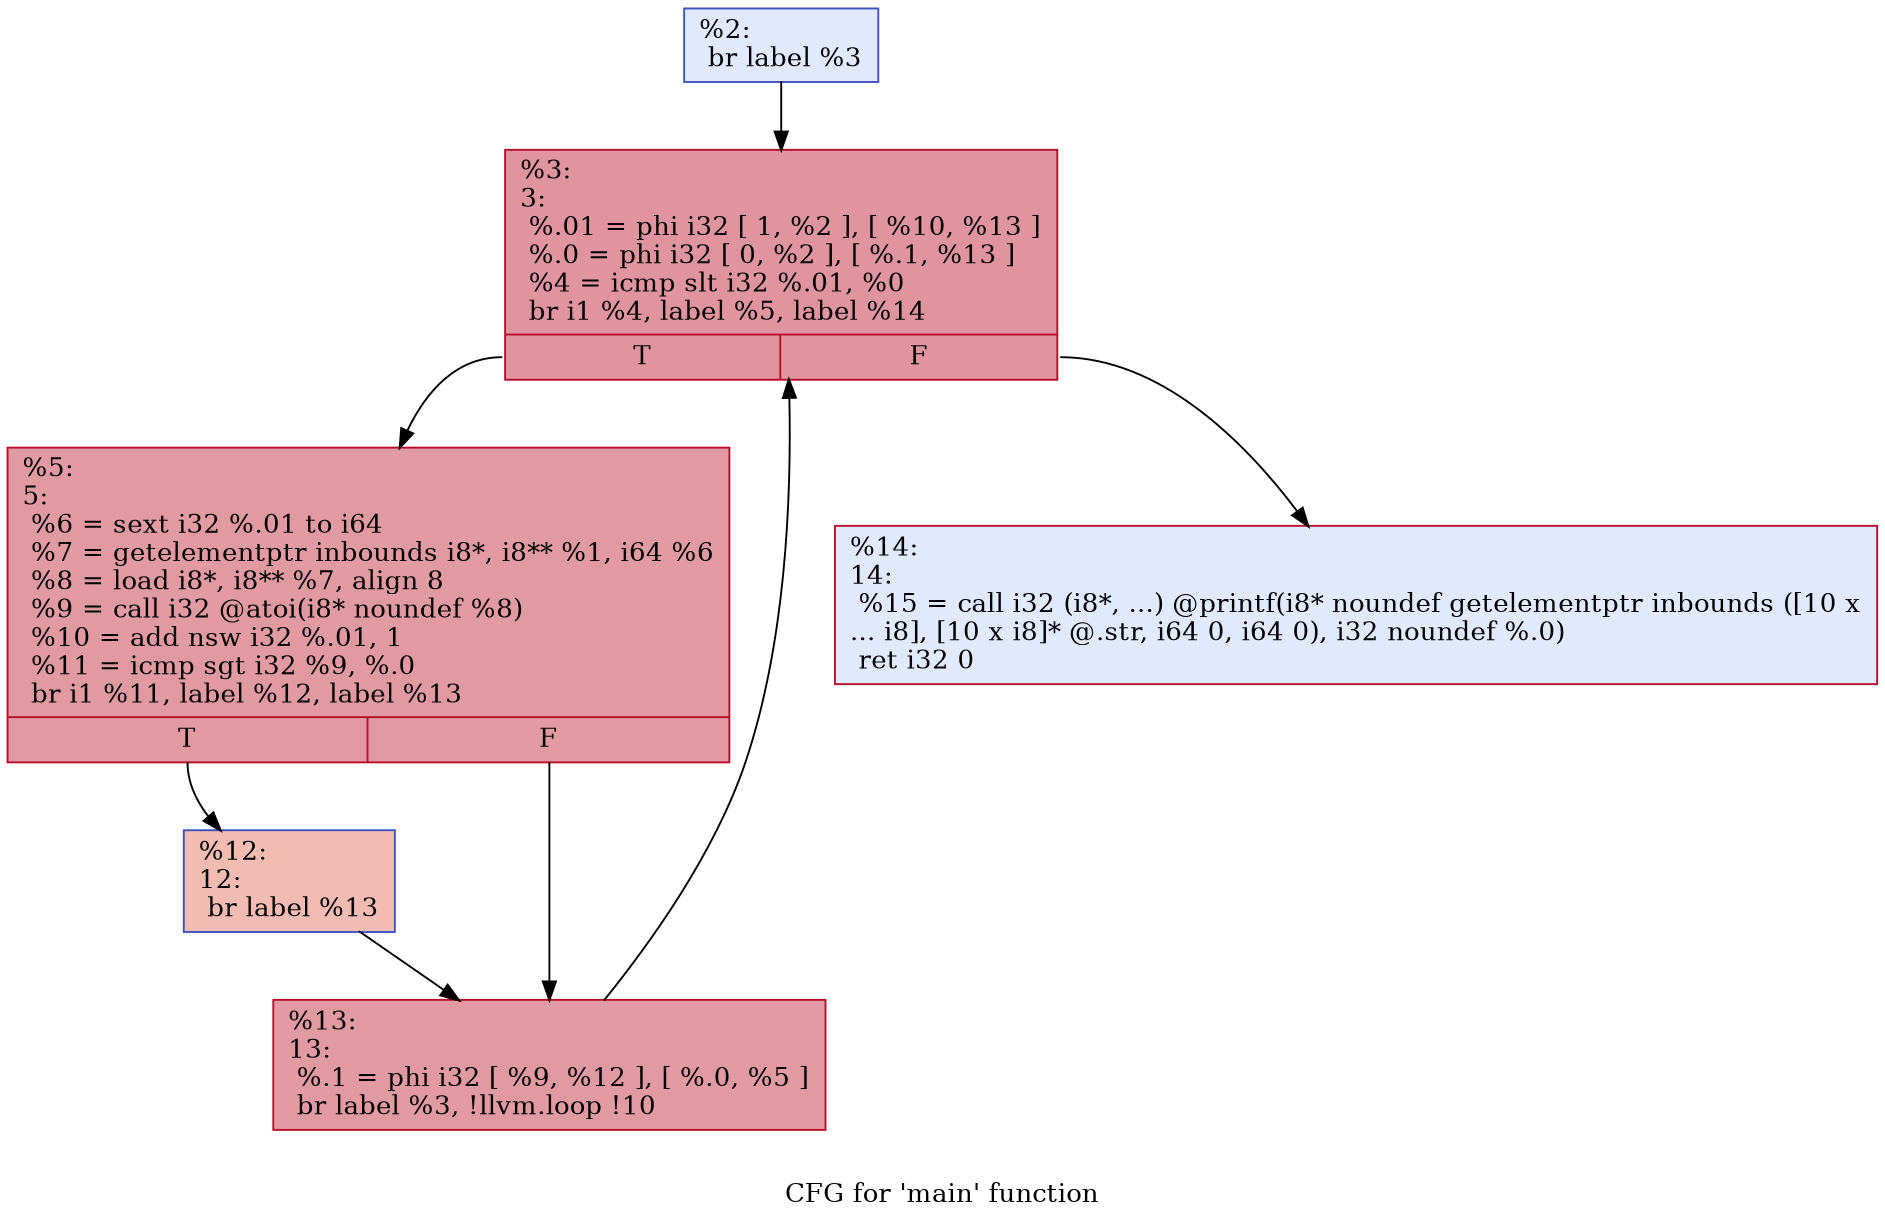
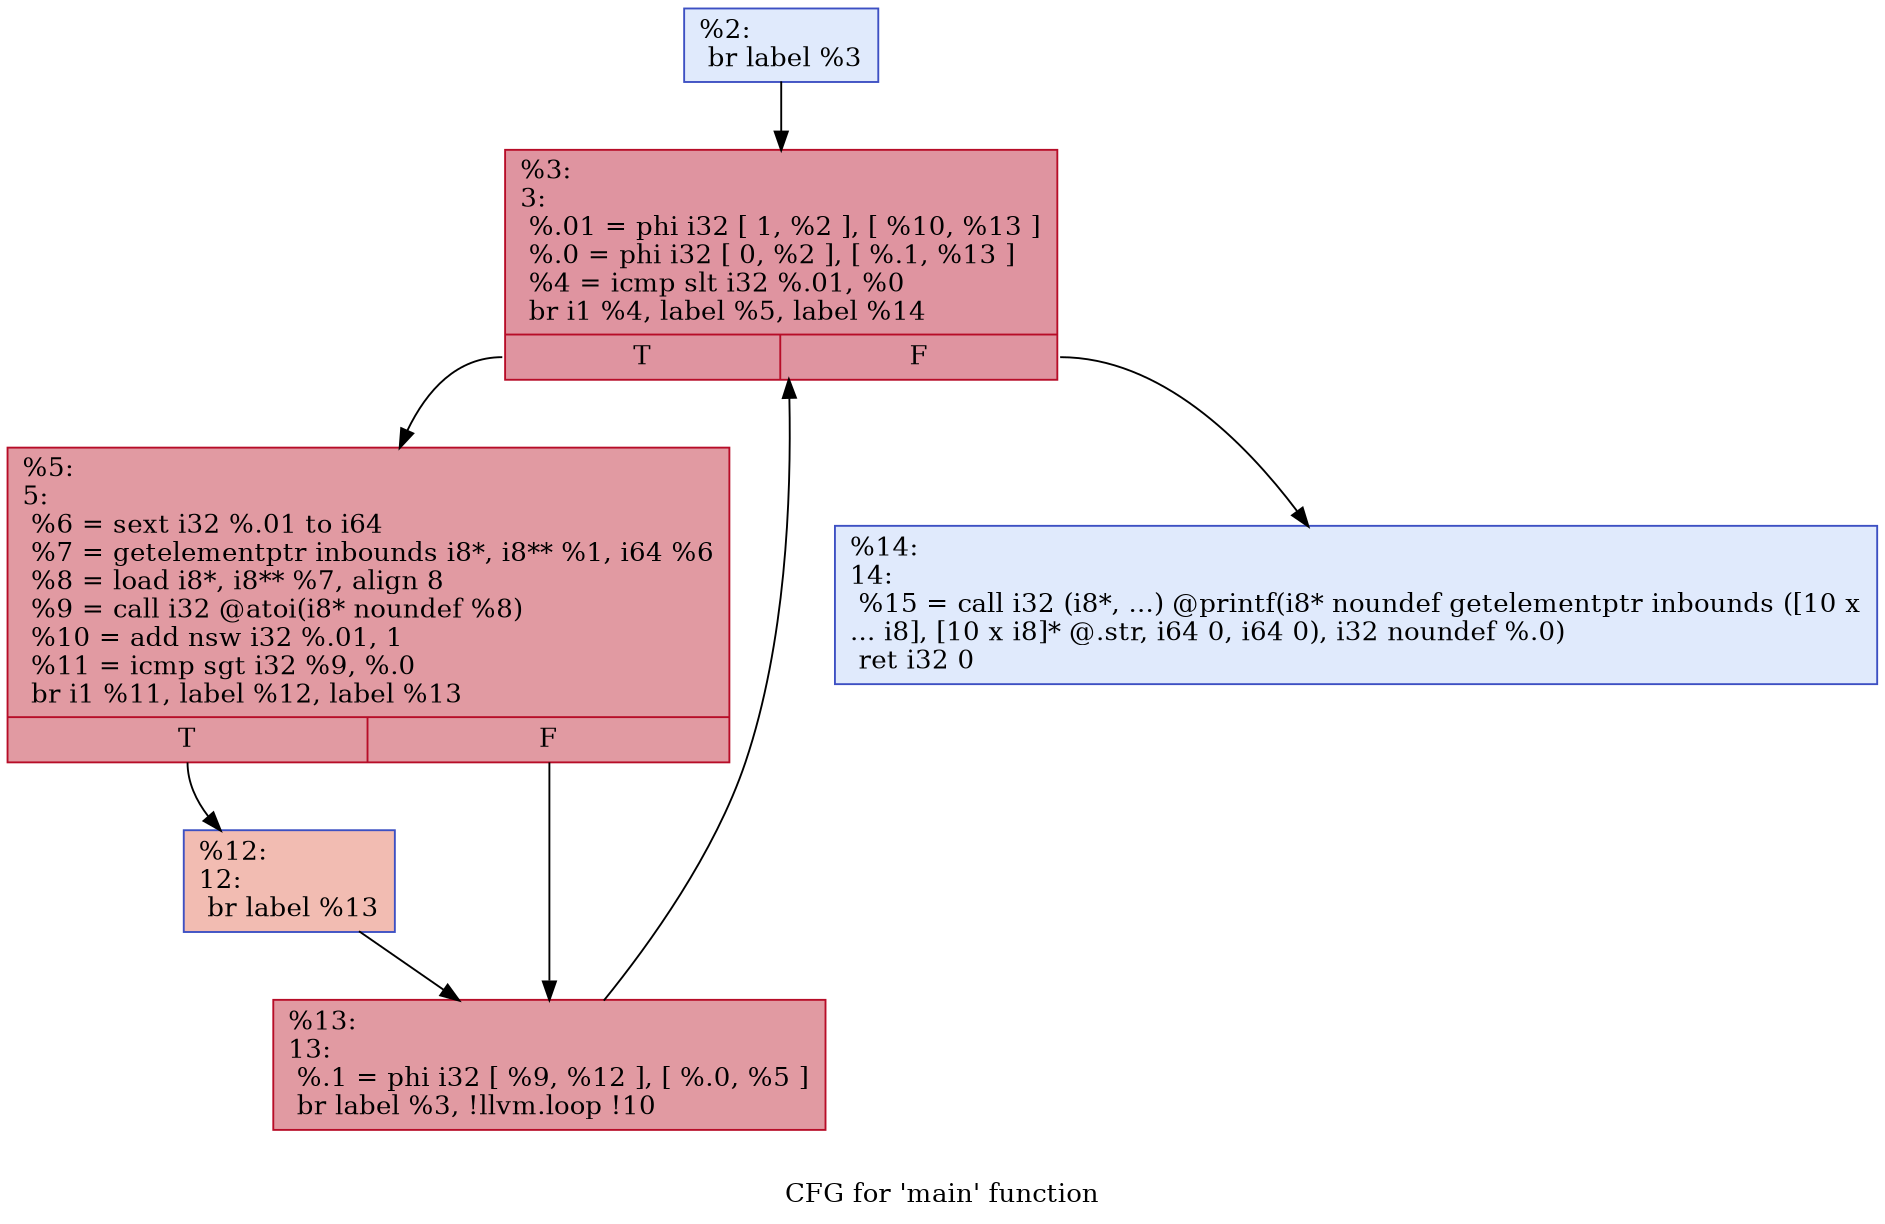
  digraph {
    label="CFG for 'main' function"
    node [color="#3d50c3ff" fillcolor="#b9d0f970" shape=record style=filled]
    n1 [label="{%2:\l  br label %3\l}"]
    n2 [color="#b70d28ff" fillcolor="#b70d2870" label="{%3:\l3:                                                \l  %.01 = phi i32 [ 1, %2 ], [ %10, %13 ]\l  %.0 = phi i32 [ 0, %2 ], [ %.1, %13 ]\l  %4 = icmp slt i32 %.01, %0\l  br i1 %4, label %5, label %14\l|{<s0>T|<s1>F}}"]
    n3 [color="#b70d28ff" fillcolor="#bb1b2c70" label="{%5:\l5:                                                \l  %6 = sext i32 %.01 to i64\l  %7 = getelementptr inbounds i8*, i8** %1, i64 %6\l  %8 = load i8*, i8** %7, align 8\l  %9 = call i32 @atoi(i8* noundef %8)\l  %10 = add nsw i32 %.01, 1\l  %11 = icmp sgt i32 %9, %.0\l  br i1 %11, label %12, label %13\l|{<s0>T|<s1>F}}"]
-   n4 [color="#b70d28ff" label="{%14:\l14:                                               \l  %15 = call i32 (i8*, ...) @printf(i8* noundef getelementptr inbounds ([10 x\l... i8], [10 x i8]* @.str, i64 0, i64 0), i32 noundef %.0)\l  ret i32 0\l}"]
+   n4 [label="{%14:\l14:                                               \l  %15 = call i32 (i8*, ...) @printf(i8* noundef getelementptr inbounds ([10 x\l... i8], [10 x i8]* @.str, i64 0, i64 0), i32 noundef %.0)\l  ret i32 0\l}"]
    n5 [fillcolor="#e1675170" label="{%12:\l12:                                               \l  br label %13\l}"]
    n6 [color="#b70d28ff" fillcolor="#bb1b2c70" label="{%13:\l13:                                               \l  %.1 = phi i32 [ %9, %12 ], [ %.0, %5 ]\l  br label %3, !llvm.loop !10\l}"]
    n1 -> n2
    n2 -> n3 [tailport=s0]
    n2 -> n4 [tailport=s1]
    n3 -> n5 [tailport=s0]
    n3 -> n6 [tailport=s1]
    n5 -> n6
    n6 -> n2
  }
